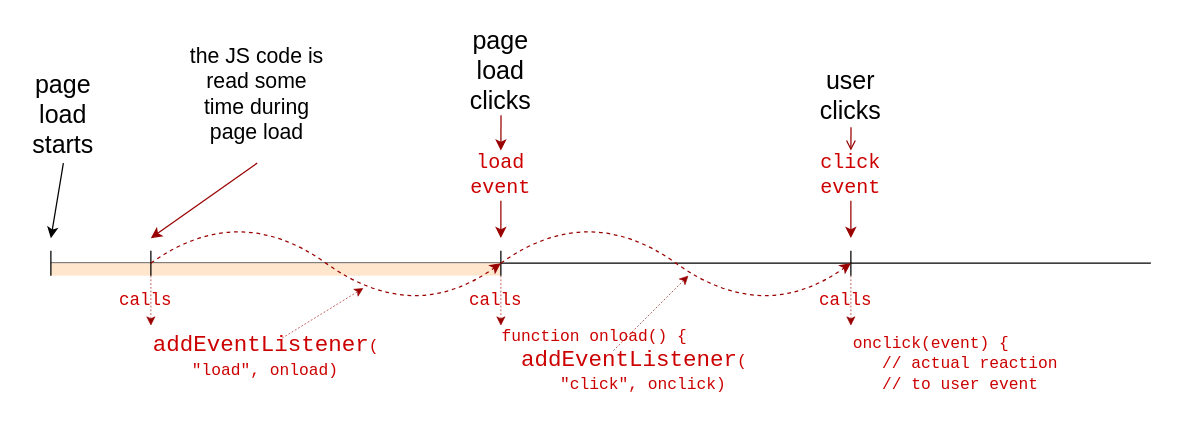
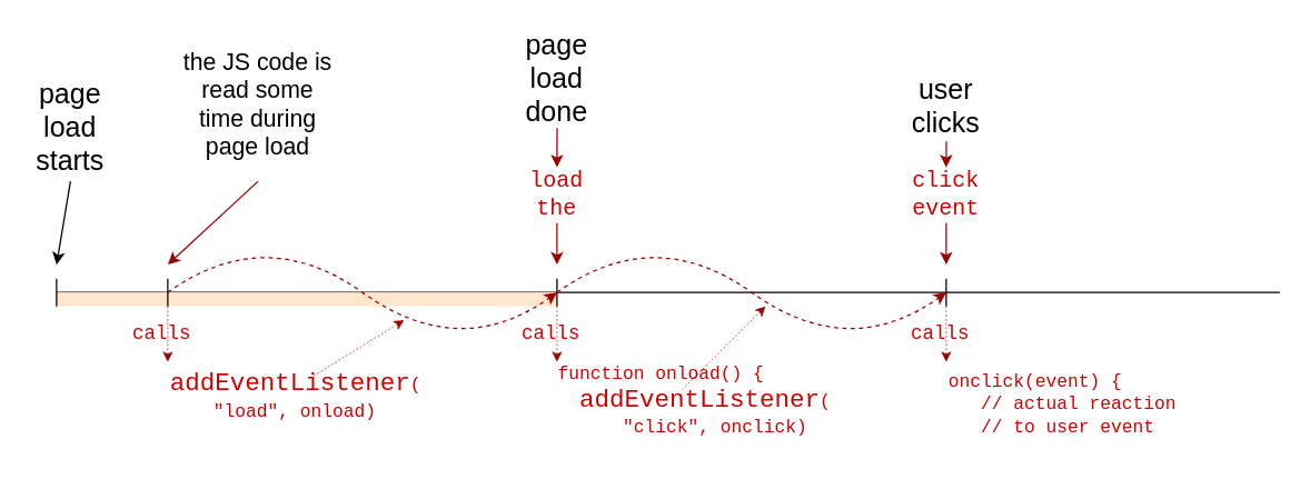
  <mxCell id="0" />
  <mxCell id="1" parent="0" />
  <mxCell id="2" value="" style="endArrow=none;html=1;" parent="1" edge="1"><mxGeometry width="50" height="50" relative="1" as="geometry"><mxPoint x="40" y="210" as="sourcePoint" /><mxPoint x="920" y="210" as="targetPoint" /></mxGeometry></mxCell>
  <mxCell id="3" value="&lt;font style=&quot;font-size: 20px;&quot;&gt;page &lt;br style=&quot;&quot;&gt;load&lt;br style=&quot;&quot;&gt;starts&lt;/font&gt;" style="text;html=1;strokeColor=none;fillColor=none;align=center;verticalAlign=middle;whiteSpace=wrap;rounded=0;fontSize=16;" parent="1" vertex="1"><mxGeometry x="20" y="50" width="60" height="80" as="geometry" /></mxCell>
  <mxCell id="4" value="" style="endArrow=classic;html=1;exitX=0.5;exitY=1;exitDx=0;exitDy=0;" parent="1" edge="1" source="3"><mxGeometry width="50" height="50" relative="1" as="geometry"><mxPoint x="40" y="140" as="sourcePoint" /><mxPoint x="40" y="190" as="targetPoint" /></mxGeometry></mxCell>
  <mxCell id="5" value="" style="rounded=0;whiteSpace=wrap;html=1;fillColor=#FFE6CC;strokeColor=none;" parent="1" vertex="1"><mxGeometry x="40" y="210" width="360" height="10" as="geometry" /></mxCell>
  <mxCell id="6" value="" style="endArrow=none;html=1;strokeWidth=1;" parent="1" edge="1"><mxGeometry width="50" height="50" relative="1" as="geometry"><mxPoint x="40" y="200" as="sourcePoint" /><mxPoint x="40" y="220" as="targetPoint" /></mxGeometry></mxCell>
  <mxCell id="7" value="" style="endArrow=none;html=1;strokeWidth=1;" parent="1" edge="1"><mxGeometry width="50" height="50" relative="1" as="geometry"><mxPoint x="120" y="200" as="sourcePoint" /><mxPoint x="120" y="220" as="targetPoint" /></mxGeometry></mxCell>
  <mxCell id="8" value="" style="endArrow=none;html=1;strokeWidth=1;" parent="1" edge="1"><mxGeometry width="50" height="50" relative="1" as="geometry"><mxPoint x="400" y="200" as="sourcePoint" /><mxPoint x="400" y="220" as="targetPoint" /></mxGeometry></mxCell>
  <mxCell id="9" value="" style="endArrow=none;html=1;strokeWidth=1;" parent="1" edge="1"><mxGeometry width="50" height="50" relative="1" as="geometry"><mxPoint x="680" y="200" as="sourcePoint" /><mxPoint x="680" y="220" as="targetPoint" /></mxGeometry></mxCell>
- <mxCell id="10" value="&lt;font style=&quot;font-size: 17px;&quot;&gt;the JS code is read some time during page load&lt;/font&gt;" style="text;html=1;strokeColor=none;fillColor=none;align=center;verticalAlign=middle;whiteSpace=wrap;rounded=0;fontSize=14;" parent="1" vertex="1"><mxGeometry x="150" y="20" width="110" height="110" as="geometry" /></mxCell>
+ <mxCell id="10" value="&lt;font style=&quot;font-size: 17px;&quot;&gt;the JS code is read some time during page load&lt;/font&gt;" style="text;html=1;strokeColor=none;fillColor=none;align=center;verticalAlign=middle;whiteSpace=wrap;rounded=0;fontSize=14;" parent="1" vertex="1"><mxGeometry x="130" y="20" width="110" height="110" as="geometry" /></mxCell>
  <mxCell id="11" value="" style="endArrow=classic;html=1;strokeColor=#990000;exitX=0.5;exitY=1;exitDx=0;exitDy=0;" parent="1" source="10" edge="1"><mxGeometry width="50" height="50" relative="1" as="geometry"><mxPoint x="170" y="140" as="sourcePoint" /><mxPoint x="120" y="190" as="targetPoint" /></mxGeometry></mxCell>
  <mxCell id="12" value="&lt;font color=&quot;#cc0000&quot; face=&quot;Courier New&quot; style=&quot;&quot;&gt;&lt;font style=&quot;font-size: 18px;&quot;&gt;addEventListener&lt;/font&gt;&lt;span style=&quot;font-size: 13px;&quot;&gt;(&lt;br&gt;&amp;nbsp; &amp;nbsp; &quot;load&quot;, onload)&lt;/span&gt;&lt;/font&gt;" style="text;html=1;strokeColor=none;fillColor=none;align=left;verticalAlign=middle;whiteSpace=wrap;rounded=0;fontStyle=0;fontSize=13;" parent="1" vertex="1"><mxGeometry x="120" y="270" width="210" height="30" as="geometry" /></mxCell>
  <mxCell id="13" value="&lt;font color=&quot;#cc0000&quot; face=&quot;Courier New&quot; style=&quot;&quot;&gt;&lt;span style=&quot;font-size: 13px;&quot;&gt;function onload() {&lt;br&gt;&amp;nbsp;&amp;nbsp;&lt;/span&gt;&lt;font style=&quot;font-size: 18px;&quot;&gt;addEventListener&lt;/font&gt;&lt;span style=&quot;font-size: 13px;&quot;&gt;(&lt;br&gt;&amp;nbsp; &amp;nbsp; &amp;nbsp; &quot;click&quot;, onclick)&lt;br&gt;&lt;/span&gt;&lt;/font&gt;" style="text;html=1;strokeColor=none;fillColor=none;align=left;verticalAlign=middle;whiteSpace=wrap;rounded=0;fontStyle=0;fontSize=13;" parent="1" vertex="1"><mxGeometry x="399" y="248" width="190" height="80" as="geometry" /></mxCell>
  <mxCell id="14" value="" style="curved=1;endArrow=classic;html=1;strokeWidth=1;fontFamily=Courier New;fontSize=13;fontColor=#CC0000;dashed=1;strokeColor=#990000;" parent="1" edge="1"><mxGeometry width="50" height="50" relative="1" as="geometry"><mxPoint x="120" y="210" as="sourcePoint" /><mxPoint x="400" y="210" as="targetPoint" /><Array as="points"><mxPoint x="190" y="160" /><mxPoint x="330" y="260" /></Array></mxGeometry></mxCell>
  <mxCell id="15" value="" style="curved=1;endArrow=classic;html=1;strokeWidth=1;fontFamily=Courier New;fontSize=13;fontColor=#CC0000;dashed=1;strokeColor=#990000;" parent="1" edge="1"><mxGeometry width="50" height="50" relative="1" as="geometry"><mxPoint x="400" y="210" as="sourcePoint" /><mxPoint x="680" y="210" as="targetPoint" /><Array as="points"><mxPoint x="470" y="160" /><mxPoint x="610" y="260" /></Array></mxGeometry></mxCell>
  <mxCell id="16" value="" style="group" parent="1" vertex="1" connectable="0"><mxGeometry x="650" y="50" width="60" height="140" as="geometry" /></mxCell>
  <mxCell id="17" value="&lt;font style=&quot;font-size: 20px;&quot;&gt;user&lt;br&gt;clicks&lt;/font&gt;" style="text;html=1;strokeColor=none;fillColor=none;align=center;verticalAlign=middle;whiteSpace=wrap;rounded=0;" parent="16" vertex="1"><mxGeometry width="60" height="50" as="geometry" /></mxCell>
  <mxCell id="18" value="&lt;font style=&quot;font-size: 16px;&quot;&gt;click&lt;br&gt;event&lt;/font&gt;" style="text;html=1;strokeColor=none;fillColor=none;align=center;verticalAlign=middle;whiteSpace=wrap;rounded=0;fontFamily=Courier New;fontSize=13;fontColor=#CC0000;" parent="16" vertex="1"><mxGeometry y="70" width="60" height="40" as="geometry" /></mxCell>
  <mxCell id="19" value="" style="endArrow=classic;html=1;strokeColor=#990000;exitX=0.5;exitY=1;exitDx=0;exitDy=0;" parent="16" source="18" edge="1"><mxGeometry width="50" height="50" relative="1" as="geometry"><mxPoint x="120.0" y="-20" as="sourcePoint" /><mxPoint x="30" y="140" as="targetPoint" /></mxGeometry></mxCell>
- <mxCell id="20" value="" style="endArrow=open;html=1;strokeColor=#990000;exitX=0.502;exitY=1.025;exitDx=0;exitDy=0;exitPerimeter=0;entryX=0.5;entryY=0;entryDx=0;entryDy=0;" parent="16" source="17" target="18" edge="1"><mxGeometry width="50" height="50" relative="1" as="geometry"><mxPoint x="30" y="60" as="sourcePoint" /><mxPoint x="30" y="80" as="targetPoint" /></mxGeometry></mxCell>
+ <mxCell id="20" value="" style="endArrow=classic;html=1;strokeColor=#990000;exitX=0.502;exitY=1.025;exitDx=0;exitDy=0;exitPerimeter=0;entryX=0.5;entryY=0;entryDx=0;entryDy=0;" parent="16" source="17" target="18" edge="1"><mxGeometry width="50" height="50" relative="1" as="geometry"><mxPoint x="30" y="60" as="sourcePoint" /><mxPoint x="30" y="80" as="targetPoint" /></mxGeometry></mxCell>
  <mxCell id="21" value="" style="group" parent="1" vertex="1" connectable="0"><mxGeometry x="370" y="50" width="60" height="140" as="geometry" /></mxCell>
- <mxCell id="22" value="&lt;font style=&quot;font-size: 20px;&quot;&gt;page &lt;br&gt;load&lt;br&gt;clicks&lt;/font&gt;" style="text;html=1;strokeColor=none;fillColor=none;align=center;verticalAlign=middle;whiteSpace=wrap;rounded=0;" parent="21" vertex="1"><mxGeometry y="-30" width="60" height="70" as="geometry" /></mxCell>
- <mxCell id="23" value="&lt;font style=&quot;font-size: 16px;&quot;&gt;load&lt;br&gt;event&lt;/font&gt;" style="text;html=1;strokeColor=none;fillColor=none;align=center;verticalAlign=middle;whiteSpace=wrap;rounded=0;fontFamily=Courier New;fontSize=13;fontColor=#CC0000;" parent="21" vertex="1"><mxGeometry y="70" width="60" height="40" as="geometry" /></mxCell>
+ <mxCell id="22" value="&lt;font style=&quot;font-size: 20px;&quot;&gt;page &lt;br&gt;load&lt;br&gt;done&lt;/font&gt;" style="text;html=1;strokeColor=none;fillColor=none;align=center;verticalAlign=middle;whiteSpace=wrap;rounded=0;" parent="21" vertex="1"><mxGeometry y="-30" width="60" height="70" as="geometry" /></mxCell>
+ <mxCell id="23" value="&lt;font style=&quot;font-size: 16px;&quot;&gt;load&lt;br&gt;the&lt;/font&gt;" style="text;html=1;strokeColor=none;fillColor=none;align=center;verticalAlign=middle;whiteSpace=wrap;rounded=0;fontFamily=Courier New;fontSize=13;fontColor=#CC0000;" parent="21" vertex="1"><mxGeometry y="70" width="60" height="40" as="geometry" /></mxCell>
  <mxCell id="24" value="" style="endArrow=classic;html=1;strokeColor=#990000;exitX=0.5;exitY=1;exitDx=0;exitDy=0;" parent="21" source="23" edge="1"><mxGeometry width="50" height="50" relative="1" as="geometry"><mxPoint x="120.0" y="-20" as="sourcePoint" /><mxPoint x="30" y="140" as="targetPoint" /></mxGeometry></mxCell>
  <mxCell id="25" value="" style="endArrow=classic;html=1;strokeColor=#990000;exitX=0.502;exitY=1.025;exitDx=0;exitDy=0;exitPerimeter=0;entryX=0.5;entryY=0;entryDx=0;entryDy=0;" parent="21" source="22" target="23" edge="1"><mxGeometry width="50" height="50" relative="1" as="geometry"><mxPoint x="30" y="60" as="sourcePoint" /><mxPoint x="30" y="80" as="targetPoint" /></mxGeometry></mxCell>
  <mxCell id="26" value="&lt;font color=&quot;#cc0000&quot; face=&quot;Courier New&quot; style=&quot;font-size: 13px;&quot;&gt;&lt;span style=&quot;font-size: 13px;&quot;&gt;onclick(event) {&lt;br&gt;&amp;nbsp; &amp;nbsp;// actual reaction&lt;br&gt;&amp;nbsp; &amp;nbsp;// to user event&lt;br&gt;&lt;/span&gt;&lt;/font&gt;" style="text;html=1;strokeColor=none;fillColor=none;align=left;verticalAlign=middle;whiteSpace=wrap;rounded=0;fontStyle=0;fontSize=13;" parent="1" vertex="1"><mxGeometry x="680" y="250" width="190" height="80" as="geometry" /></mxCell>
  <mxCell id="27" value="" style="endArrow=classic;html=1;dashed=1;strokeColor=#990000;strokeWidth=0.5;fontFamily=Courier New;fontSize=13;fontColor=#CC0000;exitX=0.5;exitY=0;exitDx=0;exitDy=0;" parent="1" source="12" edge="1"><mxGeometry width="50" height="50" relative="1" as="geometry"><mxPoint x="180" y="270" as="sourcePoint" /><mxPoint x="290" y="230" as="targetPoint" /></mxGeometry></mxCell>
  <mxCell id="28" value="" style="endArrow=classic;html=1;dashed=1;strokeColor=#990000;strokeWidth=0.5;fontFamily=Courier New;fontSize=13;fontColor=#CC0000;" parent="1" edge="1"><mxGeometry width="50" height="50" relative="1" as="geometry"><mxPoint x="490" y="280" as="sourcePoint" /><mxPoint x="550" y="220" as="targetPoint" /></mxGeometry></mxCell>
  <mxCell id="29" value="" style="group" parent="1" vertex="1" connectable="0"><mxGeometry x="86" y="220" width="60" height="40" as="geometry" /></mxCell>
  <mxCell id="30" value="" style="endArrow=classic;html=1;dashed=1;strokeColor=#990000;strokeWidth=0.5;fontFamily=Courier New;fontSize=14;fontColor=#CC0000;" parent="29" edge="1"><mxGeometry width="50" height="50" relative="1" as="geometry"><mxPoint x="34" as="sourcePoint" /><mxPoint x="34" y="40" as="targetPoint" /></mxGeometry></mxCell>
  <mxCell id="31" value="calls" style="text;html=1;strokeColor=none;fillColor=none;align=center;verticalAlign=middle;whiteSpace=wrap;rounded=0;fontFamily=Courier New;fontSize=14;fontColor=#CC0000;" parent="29" vertex="1"><mxGeometry width="60" height="40" as="geometry" /></mxCell>
  <mxCell id="32" value="" style="group" parent="1" vertex="1" connectable="0"><mxGeometry x="366" y="220" width="60" height="40" as="geometry" /></mxCell>
  <mxCell id="33" value="" style="endArrow=classic;html=1;dashed=1;strokeColor=#990000;strokeWidth=0.5;fontFamily=Courier New;fontSize=14;fontColor=#CC0000;" parent="32" edge="1"><mxGeometry width="50" height="50" relative="1" as="geometry"><mxPoint x="34" as="sourcePoint" /><mxPoint x="34" y="40" as="targetPoint" /></mxGeometry></mxCell>
  <mxCell id="34" value="calls" style="text;html=1;strokeColor=none;fillColor=none;align=center;verticalAlign=middle;whiteSpace=wrap;rounded=0;fontFamily=Courier New;fontSize=14;fontColor=#CC0000;" parent="32" vertex="1"><mxGeometry width="60" height="40" as="geometry" /></mxCell>
  <mxCell id="35" value="" style="group" parent="1" vertex="1" connectable="0"><mxGeometry x="646" y="220" width="60" height="40" as="geometry" /></mxCell>
  <mxCell id="36" value="" style="endArrow=classic;html=1;dashed=1;strokeColor=#990000;strokeWidth=0.5;fontFamily=Courier New;fontSize=14;fontColor=#CC0000;" parent="35" edge="1"><mxGeometry width="50" height="50" relative="1" as="geometry"><mxPoint x="34" as="sourcePoint" /><mxPoint x="34" y="40" as="targetPoint" /></mxGeometry></mxCell>
  <mxCell id="37" value="calls" style="text;html=1;strokeColor=none;fillColor=none;align=center;verticalAlign=middle;whiteSpace=wrap;rounded=0;fontFamily=Courier New;fontSize=14;fontColor=#CC0000;" parent="35" vertex="1"><mxGeometry width="60" height="40" as="geometry" /></mxCell>
